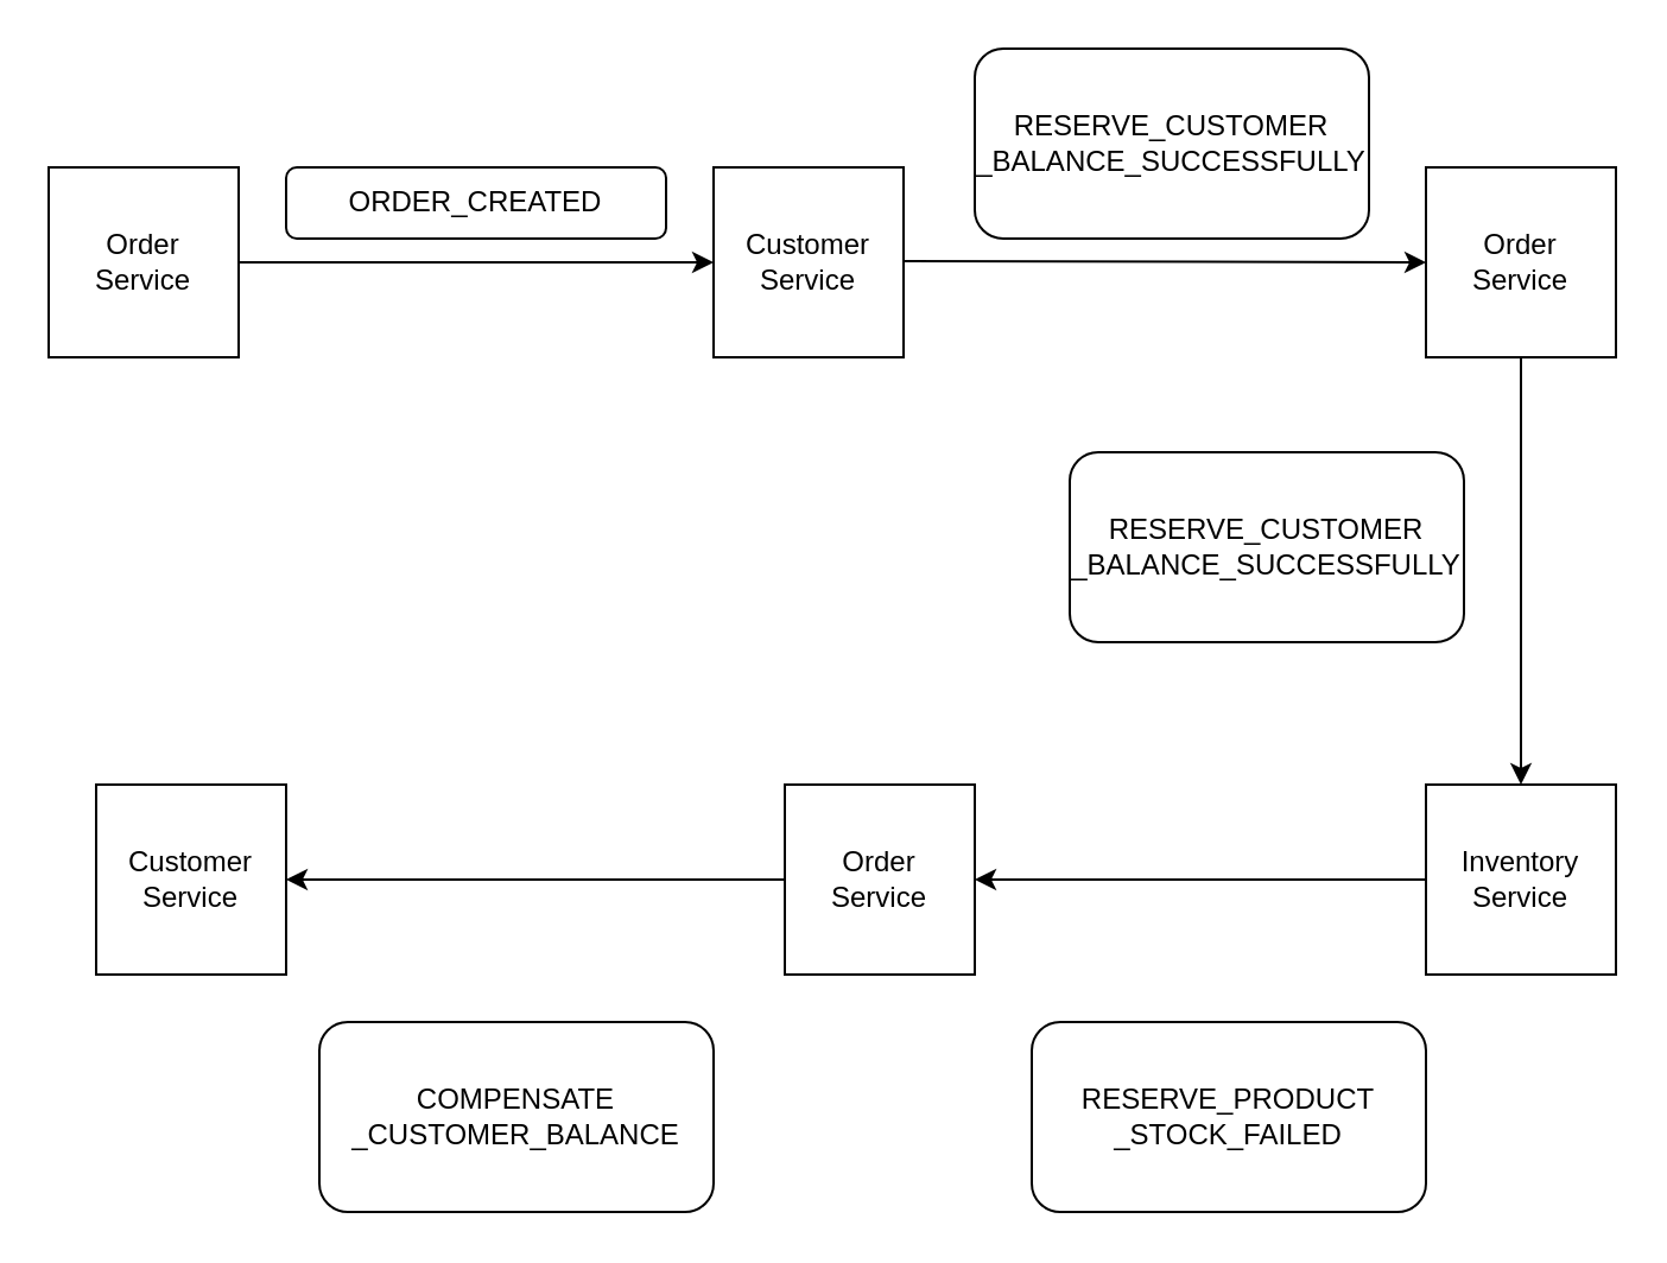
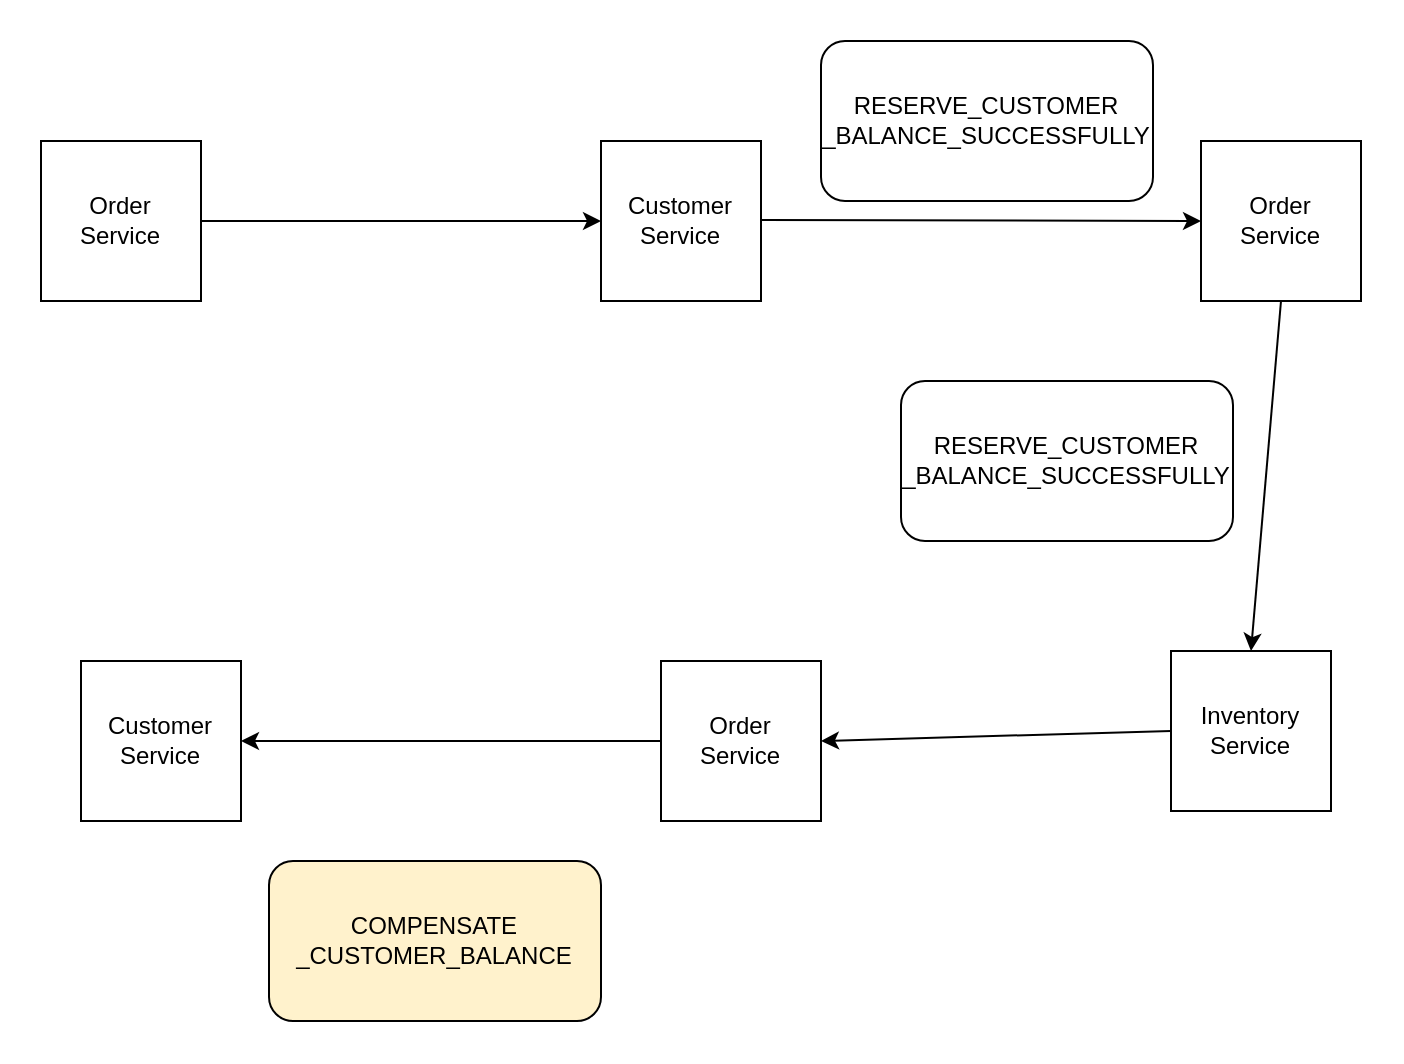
  <mxCell id="0" />
  <mxCell id="1" parent="0" />
  <mxCell id="2" value="Order&lt;br&gt;Service" style="whiteSpace=wrap;html=1;aspect=fixed;" vertex="1" parent="1"><mxGeometry x="20" y="70" width="80" height="80" as="geometry" /></mxCell>
  <mxCell id="3" value="" style="endArrow=classic;html=1;rounded=0;exitX=1;exitY=0.5;exitDx=0;exitDy=0;entryX=0;entryY=0.5;entryDx=0;entryDy=0;" edge="1" parent="1" source="2" target="5"><mxGeometry width="50" height="50" relative="1" as="geometry"><mxPoint x="160" y="150" as="sourcePoint" /><mxPoint x="310" y="110" as="targetPoint" /></mxGeometry></mxCell>
- <mxCell id="4" value="ORDER_CREATED" style="rounded=1;whiteSpace=wrap;html=1;" vertex="1" parent="1"><mxGeometry x="120" y="70" width="160" height="30" as="geometry" /></mxCell>
  <mxCell id="5" value="Customer&lt;br&gt;Service" style="whiteSpace=wrap;html=1;aspect=fixed;" vertex="1" parent="1"><mxGeometry x="300" y="70" width="80" height="80" as="geometry" /></mxCell>
  <mxCell id="6" value="Order&lt;br&gt;Service" style="whiteSpace=wrap;html=1;aspect=fixed;" vertex="1" parent="1"><mxGeometry x="600" y="70" width="80" height="80" as="geometry" /></mxCell>
  <mxCell id="7" value="" style="endArrow=classic;html=1;rounded=0;exitX=1;exitY=0.5;exitDx=0;exitDy=0;entryX=0;entryY=0.5;entryDx=0;entryDy=0;" edge="1" parent="1" target="6"><mxGeometry width="50" height="50" relative="1" as="geometry"><mxPoint x="380" y="109.5" as="sourcePoint" /><mxPoint x="540" y="110" as="targetPoint" /></mxGeometry></mxCell>
  <mxCell id="8" value="RESERVE_CUSTOMER&lt;br&gt;_BALANCE_SUCCESSFULLY" style="rounded=1;whiteSpace=wrap;html=1;" vertex="1" parent="1"><mxGeometry x="410" y="20" width="166" height="80" as="geometry" /></mxCell>
- <mxCell id="9" value="Inventory&lt;br&gt;Service" style="whiteSpace=wrap;html=1;aspect=fixed;" vertex="1" parent="1"><mxGeometry x="600" y="330" width="80" height="80" as="geometry" /></mxCell>
+ <mxCell id="9" value="Inventory&lt;br&gt;Service" style="whiteSpace=wrap;html=1;aspect=fixed;" vertex="1" parent="1"><mxGeometry x="585" y="325" width="80" height="80" as="geometry" /></mxCell>
  <mxCell id="10" value="" style="endArrow=classic;html=1;rounded=0;exitX=0.5;exitY=1;exitDx=0;exitDy=0;entryX=0.5;entryY=0;entryDx=0;entryDy=0;" edge="1" parent="1" source="6" target="9"><mxGeometry width="50" height="50" relative="1" as="geometry"><mxPoint x="450" y="280" as="sourcePoint" /><mxPoint x="530" y="290" as="targetPoint" /></mxGeometry></mxCell>
  <mxCell id="11" value="RESERVE_CUSTOMER&lt;br&gt;_BALANCE_SUCCESSFULLY" style="rounded=1;whiteSpace=wrap;html=1;" vertex="1" parent="1"><mxGeometry x="450" y="190" width="166" height="80" as="geometry" /></mxCell>
  <mxCell id="12" value="" style="endArrow=classic;html=1;rounded=0;entryX=1;entryY=0.5;entryDx=0;entryDy=0;exitX=0;exitY=0.5;exitDx=0;exitDy=0;" edge="1" parent="1" source="9"><mxGeometry width="50" height="50" relative="1" as="geometry"><mxPoint x="510" y="430" as="sourcePoint" /><mxPoint x="410" y="370" as="targetPoint" /></mxGeometry></mxCell>
  <mxCell id="13" value="Order&lt;br&gt;Service" style="whiteSpace=wrap;html=1;aspect=fixed;" vertex="1" parent="1"><mxGeometry x="330" y="330" width="80" height="80" as="geometry" /></mxCell>
- <mxCell id="14" value="RESERVE_PRODUCT&lt;br&gt;_STOCK_FAILED" style="rounded=1;whiteSpace=wrap;html=1;" vertex="1" parent="1"><mxGeometry x="434" y="430" width="166" height="80" as="geometry" /></mxCell>
- <mxCell id="15" value="COMPENSATE&lt;br&gt;_CUSTOMER_BALANCE" style="rounded=1;whiteSpace=wrap;html=1;" vertex="1" parent="1"><mxGeometry x="134" y="430" width="166" height="80" as="geometry" /></mxCell>
+ <mxCell id="15" value="COMPENSATE&lt;br&gt;_CUSTOMER_BALANCE" style="rounded=1;whiteSpace=wrap;html=1;fillColor=#fff2cc;" vertex="1" parent="1"><mxGeometry x="134" y="430" width="166" height="80" as="geometry" /></mxCell>
  <mxCell id="16" value="Customer&lt;br&gt;Service" style="whiteSpace=wrap;html=1;aspect=fixed;" vertex="1" parent="1"><mxGeometry x="40" y="330" width="80" height="80" as="geometry" /></mxCell>
  <mxCell id="17" value="" style="endArrow=classic;html=1;rounded=0;entryX=1;entryY=0.5;entryDx=0;entryDy=0;exitX=0;exitY=0.5;exitDx=0;exitDy=0;" edge="1" parent="1" source="13" target="16"><mxGeometry width="50" height="50" relative="1" as="geometry"><mxPoint x="260" y="400" as="sourcePoint" /><mxPoint x="310" y="350" as="targetPoint" /></mxGeometry></mxCell>
